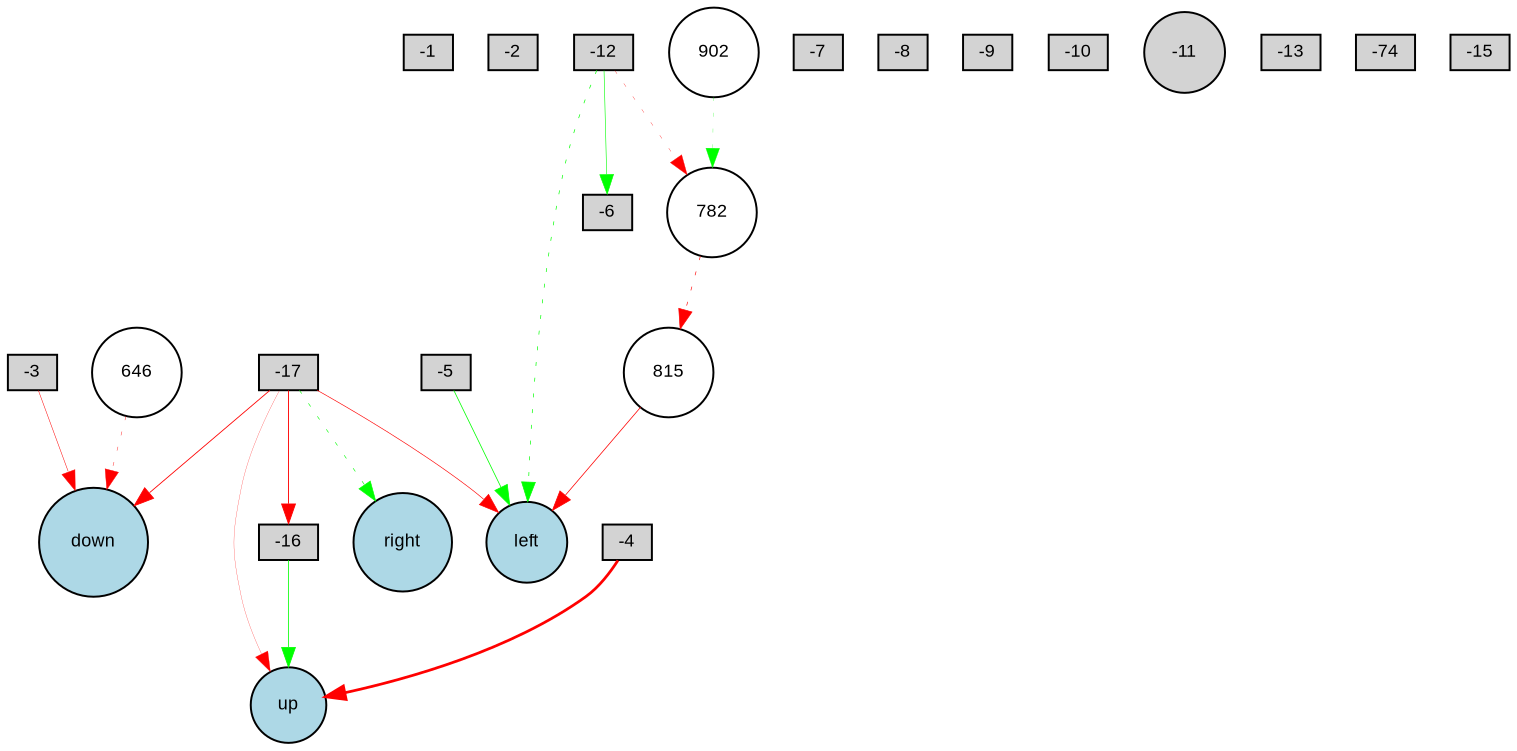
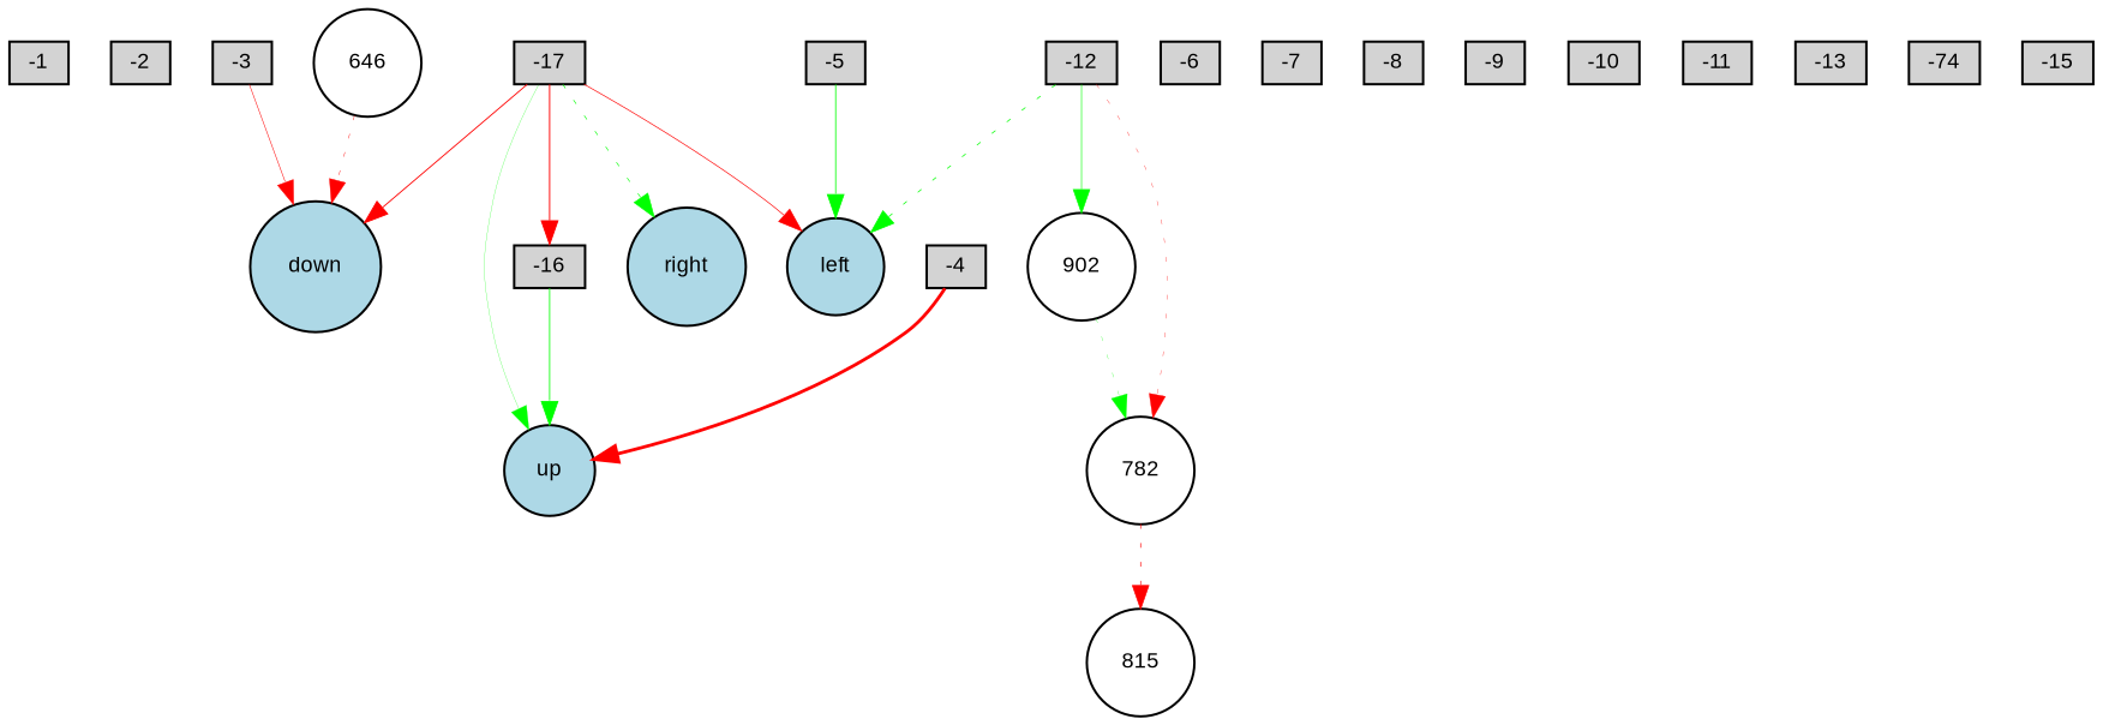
  digraph {
    fontname="Liberation Sans"
    node [fillcolor=lightgray fontname="Liberation Sans" fontsize=9 shape=box style=filled]
    edge [color=red fontname="Liberation Sans" style=solid]
    -1 [height=0.2 width=0.2]
    -2 [height=0.2 width=0.2]
    -3 [height=0.2 width=0.2]
    down [fillcolor=lightblue height=0.2 shape=circle width=0.2]
    -4 [height=0.2 width=0.2]
    up [fillcolor=lightblue height=0.2 shape=circle width=0.2]
    -5 [height=0.2 width=0.2]
    left [fillcolor=lightblue height=0.2 shape=circle width=0.2]
    -6 [height=0.2 width=0.2]
    -7 [height=0.2 width=0.2]
    -8 [height=0.2 width=0.2]
    -9 [height=0.2 width=0.2]
    -10 [height=0.2 width=0.2]
-   -11 [height=0.2 shape=circle width=0.2]
+   -11 [height=0.2 width=0.2]
    -12 [height=0.2 width=0.2]
    902 [fillcolor=white height=0.2 shape=circle width=0.2]
    782 [fillcolor=white height=0.2 shape=circle width=0.2]
    815 [fillcolor=white height=0.2 shape=circle width=0.2]
    -13 [height=0.2 width=0.2]
    n20 [height=0.2 label=-74 width=0.2]
    -15 [height=0.2 width=0.2]
    -16 [height=0.2 width=0.2]
    -17 [height=0.2 width=0.2]
    right [fillcolor=lightblue height=0.2 shape=circle width=0.2]
    646 [fillcolor=white height=0.2 shape=circle width=0.2]
    -3 -> down [penwidth=0.2509921075162765]
    -4 -> up [penwidth=1.3899215473601885]
    -5 -> left [color=green penwidth=0.3919423092098995]
    -12 -> left [color=green penwidth=0.3488413344283884 style=dotted]
-   -12 -> -6 [color=green penwidth=0.30000000000000004]
+   -12 -> 902 [color=green penwidth=0.30000000000000004]
    -12 -> 782 [penwidth=0.1566186746529436 style=dotted]
    902 -> 782 [color=green penwidth=0.13092569700365805 style=dotted]
    782 -> 815 [penwidth=0.32005327824136415 style=dotted]
-   815 -> left [penwidth=0.38275573259275164]
    -16 -> up [color=green penwidth=0.4049821354343155]
    -17 -> down [penwidth=0.43245595079162047]
-   -17 -> up [penwidth=0.1192707893933736]
+   -17 -> up [color=green penwidth=0.1192707893933736]
    -17 -> left [penwidth=0.3215417060928908]
    -17 -> -16 [penwidth=0.4645772399959852]
    -17 -> right [color=green penwidth=0.30969394371044423 style=dotted]
    646 -> down [penwidth=0.20358987038119372 style=dotted]
  }
